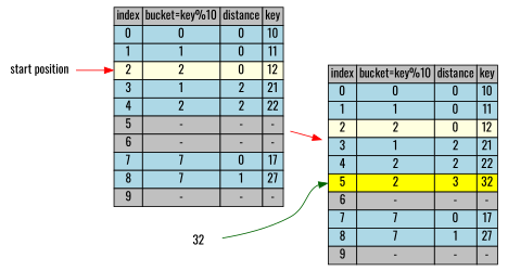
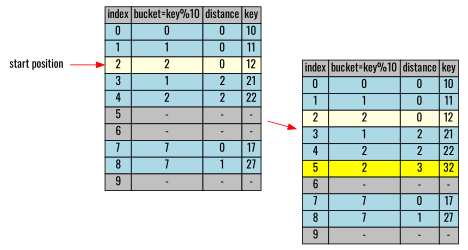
  digraph {
    rankdir=LR
    fontname=Oswald
    node [shape=plaintext fontname=Oswald]
    edge [color=red fontname=Oswald]
    n1 [label=<         <TABLE BORDER="0" CELLBORDER="1" CELLSPACING="0">             <TR>                 <TD BGCOLOR="grey">index</TD>                 <TD BGCOLOR="grey">bucket=key%10</TD>                 <TD BGCOLOR="grey">distance</TD>                 <TD BGCOLOR="grey">key</TD>             </TR>                        <TR>                 <TD BGCOLOR="lightblue" PORT="i0">0</TD>                 <TD BGCOLOR="lightblue">0</TD>                 <TD BGCOLOR="lightblue">0</TD>                 <TD BGCOLOR="lightblue" PORT="k0">10</TD>             </TR>                        <TR>                 <TD BGCOLOR="lightblue" PORT="i1">1</TD>                 <TD BGCOLOR="lightblue">1</TD>                 <TD BGCOLOR="lightblue">0</TD>                 <TD BGCOLOR="lightblue" PORT="k1">11</TD>             </TR>                        <TR>                 <TD BGCOLOR="lightyellow" PORT="i2">2</TD>                 <TD BGCOLOR="lightyellow">2</TD>                 <TD BGCOLOR="lightyellow">0</TD>                 <TD BGCOLOR="lightyellow" PORT="k2">12</TD>             </TR>                        <TR>                 <TD BGCOLOR="lightblue" PORT="i3">3</TD>                 <TD BGCOLOR="lightblue">1</TD>                 <TD BGCOLOR="lightblue">2</TD>                 <TD BGCOLOR="lightblue" PORT="k3">21</TD>             </TR>                        <TR>                 <TD BGCOLOR="lightblue" PORT="i4">4</TD>                 <TD BGCOLOR="lightblue">2</TD>                 <TD BGCOLOR="lightblue">2</TD>                 <TD BGCOLOR="lightblue" PORT="k4">22</TD>             </TR>                        <TR>                 <TD BGCOLOR="grey" PORT="i5">5</TD>                 <TD BGCOLOR="grey">-</TD>                 <TD BGCOLOR="grey">-</TD>                 <TD BGCOLOR="grey" PORT="k5">-</TD>             </TR>                        <TR>                 <TD BGCOLOR="grey" PORT="i6">6</TD>                 <TD BGCOLOR="grey">-</TD>                 <TD BGCOLOR="grey">-</TD>                 <TD BGCOLOR="grey" PORT="k6">-</TD>              </TR>                        <TR>                 <TD BGCOLOR="lightblue" PORT="i7">7</TD>                 <TD BGCOLOR="lightblue">7</TD>                 <TD BGCOLOR="lightblue">0</TD>                 <TD BGCOLOR="lightblue" PORT="k7">17</TD>             </TR>                        <TR>                 <TD BGCOLOR="lightblue" PORT="i8">8</TD>                 <TD BGCOLOR="lightblue">7</TD>                 <TD BGCOLOR="lightblue">1</TD>                 <TD BGCOLOR="lightblue" PORT="k8">27</TD>             </TR>                        <TR>                 <TD BGCOLOR="grey" PORT="i9">9</TD>                 <TD BGCOLOR="grey">-</TD>                 <TD BGCOLOR="grey">-</TD>                 <TD BGCOLOR="grey" PORT="k9">-</TD>             </TR>                    </TABLE>     >]
    n2 [label=<         <TABLE BORDER="0" CELLBORDER="1" CELLSPACING="0">             <TR>                 <TD BGCOLOR="grey">index</TD>                 <TD BGCOLOR="grey">bucket=key%10</TD>                 <TD BGCOLOR="grey">distance</TD>                 <TD BGCOLOR="grey">key</TD>             </TR>                        <TR>                 <TD BGCOLOR="lightblue" PORT="i0">0</TD>                 <TD BGCOLOR="lightblue">0</TD>                 <TD BGCOLOR="lightblue">0</TD>                 <TD BGCOLOR="lightblue" PORT="k0">10</TD>             </TR>                        <TR>                 <TD BGCOLOR="lightblue" PORT="i1">1</TD>                 <TD BGCOLOR="lightblue">1</TD>                 <TD BGCOLOR="lightblue">0</TD>                 <TD BGCOLOR="lightblue" PORT="k1">11</TD>             </TR>                        <TR>                 <TD BGCOLOR="lightyellow" PORT="i2">2</TD>                 <TD BGCOLOR="lightyellow">2</TD>                 <TD BGCOLOR="lightyellow">0</TD>                 <TD BGCOLOR="lightyellow" PORT="k2">12</TD>             </TR>                        <TR>                 <TD BGCOLOR="lightblue" PORT="i3">3</TD>                 <TD BGCOLOR="lightblue">1</TD>                 <TD BGCOLOR="lightblue">2</TD>                 <TD BGCOLOR="lightblue" PORT="k3">21</TD>             </TR>                        <TR>                 <TD BGCOLOR="lightblue" PORT="i4">4</TD>                 <TD BGCOLOR="lightblue">2</TD>                 <TD BGCOLOR="lightblue">2</TD>                 <TD BGCOLOR="lightblue" PORT="k4">22</TD>             </TR>                        <TR>                 <TD BGCOLOR="yellow" PORT="i5">5</TD>                 <TD BGCOLOR="yellow">2</TD>                 <TD BGCOLOR="yellow">3</TD>                 <TD BGCOLOR="yellow" PORT="k5">32</TD>             </TR>                        <TR>                 <TD BGCOLOR="grey" PORT="i6">6</TD>                 <TD BGCOLOR="grey">-</TD>                 <TD BGCOLOR="grey">-</TD>                 <TD BGCOLOR="grey" PORT="k6">-</TD>              </TR>                        <TR>                 <TD BGCOLOR="lightblue" PORT="i7">7</TD>                 <TD BGCOLOR="lightblue">7</TD>                 <TD BGCOLOR="lightblue">0</TD>                 <TD BGCOLOR="lightblue" PORT="k7">17</TD>             </TR>                        <TR>                 <TD BGCOLOR="lightblue" PORT="i8">8</TD>                 <TD BGCOLOR="lightblue">7</TD>                 <TD BGCOLOR="lightblue">1</TD>                 <TD BGCOLOR="lightblue" PORT="k8">27</TD>             </TR>                        <TR>                 <TD BGCOLOR="grey" PORT="i9">9</TD>                 <TD BGCOLOR="grey">-</TD>                 <TD BGCOLOR="grey">-</TD>                 <TD BGCOLOR="grey" PORT="k9">-</TD>             </TR>                    </TABLE>     >]
    "start position" [color=blue]
-   32 [color=brown]
    n1 -> n2
    "start position" -> n1 [headport=i2]
-   32 -> n2 [headport=i5 color=darkgreen]
  }
